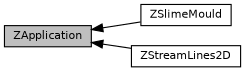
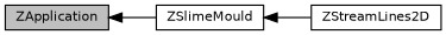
  digraph {
    rankdir=LR
    node [color=black fillcolor=white fontname=Helvetica fontsize=10 shape=box style=filled]
    edge [dir=back fontname=Helvetica fontsize=10 labelfontname=Helvetica labelfontsize=10 shape=plaintext style=solid]
    n1 [fillcolor=grey75 fontcolor=black height=0.2 label=ZApplication width=0.4]
    n2 [height=0.2 label=ZSlimeMould width=0.4]
    n3 [height=0.2 label=ZStreamLines2D width=0.4]
    n1 -> n2
-   n1 -> n3
+   n2 -> n3
  }
